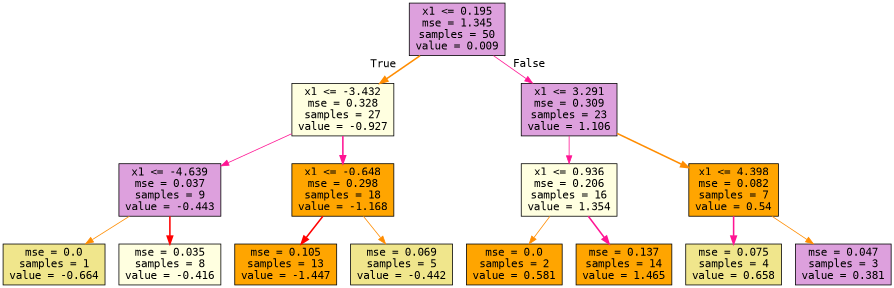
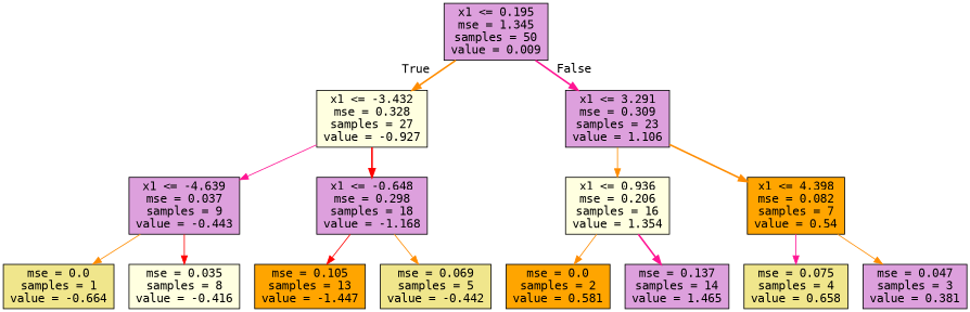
  digraph {
    fontname="DejaVu Sans Mono"
    node [fillcolor=plum fontname="DejaVu Sans Mono" shape=box style=filled]
    edge [color=darkorange fontname="DejaVu Sans Mono" style=bold]
    n1 [label="x1 <= 0.195\nmse = 1.345\nsamples = 50\nvalue = 0.009"]
    n2 [fillcolor=lightyellow label="x1 <= -3.432\nmse = 0.328\nsamples = 27\nvalue = -0.927"]
    n3 [label="x1 <= 3.291\nmse = 0.309\nsamples = 23\nvalue = 1.106"]
    n4 [label="x1 <= -4.639\nmse = 0.037\nsamples = 9\nvalue = -0.443"]
-   n5 [fillcolor=orange label="x1 <= -0.648\nmse = 0.298\nsamples = 18\nvalue = -1.168"]
+   n5 [label="x1 <= -0.648\nmse = 0.298\nsamples = 18\nvalue = -1.168"]
    n6 [fillcolor=lightyellow label="x1 <= 0.936\nmse = 0.206\nsamples = 16\nvalue = 1.354"]
    n7 [fillcolor=orange label="x1 <= 4.398\nmse = 0.082\nsamples = 7\nvalue = 0.54"]
    n8 [fillcolor=khaki label="mse = 0.0\nsamples = 1\nvalue = -0.664"]
    n9 [fillcolor=lightyellow label="mse = 0.035\nsamples = 8\nvalue = -0.416"]
    n10 [fillcolor=orange label="mse = 0.105\nsamples = 13\nvalue = -1.447"]
    n11 [fillcolor=khaki label="mse = 0.069\nsamples = 5\nvalue = -0.442"]
    n12 [fillcolor=orange label="mse = 0.0\nsamples = 2\nvalue = 0.581"]
-   n13 [fillcolor=orange label="mse = 0.137\nsamples = 14\nvalue = 1.465"]
+   n13 [label="mse = 0.137\nsamples = 14\nvalue = 1.465"]
    n14 [fillcolor=khaki label="mse = 0.075\nsamples = 4\nvalue = 0.658"]
    n15 [label="mse = 0.047\nsamples = 3\nvalue = 0.381"]
    n1 -> n2 [headlabel=True labelangle=45 labeldistance=2.5]
-   n1 -> n3 [color=deeppink headlabel=False labelangle=-45 labeldistance=2.5 style=solid]
+   n1 -> n3 [color=deeppink headlabel=False labelangle=-45 labeldistance=2.5]
    n2 -> n4 [color=deeppink style=solid]
-   n2 -> n5 [color=deeppink]
-   n3 -> n6 [color=deeppink style=solid]
+   n2 -> n5 [color=red]
+   n3 -> n6 [style=solid]
    n3 -> n7
    n4 -> n8 [style=solid]
-   n4 -> n9 [color=red]
-   n5 -> n10 [color=red]
+   n4 -> n9 [color=red style=solid]
+   n5 -> n10 [color=red style=solid]
    n5 -> n11 [style=solid]
    n6 -> n12 [style=solid]
    n6 -> n13 [color=deeppink]
-   n7 -> n14 [color=deeppink]
+   n7 -> n14 [color=deeppink style=solid]
    n7 -> n15 [style=solid]
  }
